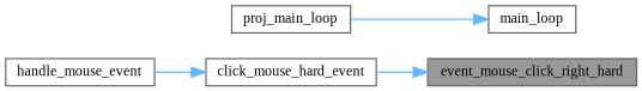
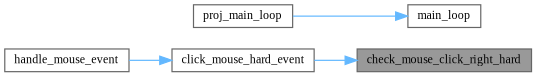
  digraph {
    fontname="Liberation Serif"
    rankdir=RL
    node [color=grey40 fillcolor=white fontname="Liberation Serif" fontsize=10 shape=box style=filled]
    edge [color=steelblue1 dir=back fontname="Liberation Serif" fontsize=10 labelfontname=Helvetica labelfontsize=10 style=solid]
-   n1 [color=gray40 fillcolor=grey60 fontcolor=black height=0.2 label=event_mouse_click_right_hard width=0.4]
+   n1 [color=gray40 fillcolor=grey60 fontcolor=black height=0.2 label=check_mouse_click_right_hard width=0.4]
    n2 [height=0.2 label=click_mouse_hard_event width=0.4]
    n3 [height=0.2 label=handle_mouse_event width=0.4]
    n4 [height=0.2 label=main_loop width=0.4]
    n5 [height=0.2 label=proj_main_loop width=0.4]
    n1 -> n2
    n2 -> n3
    n4 -> n5
  }
